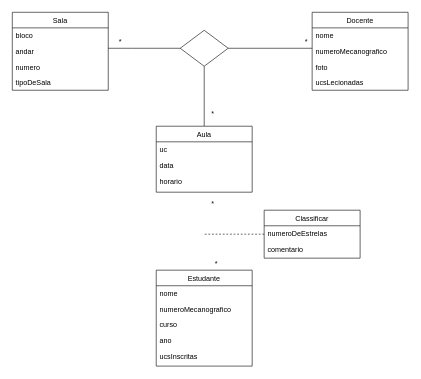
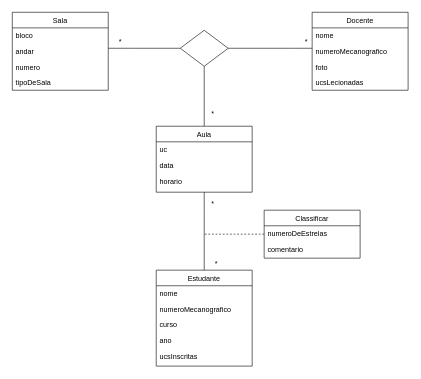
  <mxCell id="0" />
  <mxCell id="1" parent="0" />
+ <mxCell id="2" style="edgeStyle=orthogonalEdgeStyle;rounded=0;orthogonalLoop=1;jettySize=auto;html=1;exitX=0.5;exitY=0;exitDx=0;exitDy=0;entryX=0.5;entryY=1;entryDx=0;entryDy=0;endArrow=none;endFill=0;" parent="1" source="3" target="25" edge="1"><mxGeometry relative="1" as="geometry"><Array as="points"><mxPoint x="340" y="350" /><mxPoint x="340" y="350" /></Array></mxGeometry></mxCell>
  <mxCell id="3" value="Estudante" style="swimlane;fontStyle=0;align=center;verticalAlign=top;childLayout=stackLayout;horizontal=1;startSize=26;horizontalStack=0;resizeParent=1;resizeLast=0;collapsible=1;marginBottom=0;rounded=0;shadow=0;strokeWidth=1;" parent="1" vertex="1"><mxGeometry x="260" y="450" width="160" height="160" as="geometry"><mxRectangle x="230" y="140" width="160" height="26" as="alternateBounds" /></mxGeometry></mxCell>
  <mxCell id="4" value="nome" style="text;align=left;verticalAlign=top;spacingLeft=4;spacingRight=4;overflow=hidden;rotatable=0;points=[[0,0.5],[1,0.5]];portConstraint=eastwest;" parent="3" vertex="1"><mxGeometry y="26" width="160" height="26" as="geometry" /></mxCell>
  <mxCell id="5" value="numeroMecanografico" style="text;align=left;verticalAlign=top;spacingLeft=4;spacingRight=4;overflow=hidden;rotatable=0;points=[[0,0.5],[1,0.5]];portConstraint=eastwest;rounded=0;shadow=0;html=0;" parent="3" vertex="1"><mxGeometry y="52" width="160" height="26" as="geometry" /></mxCell>
  <mxCell id="6" value="curso" style="text;align=left;verticalAlign=top;spacingLeft=4;spacingRight=4;overflow=hidden;rotatable=0;points=[[0,0.5],[1,0.5]];portConstraint=eastwest;rounded=0;shadow=0;html=0;" parent="3" vertex="1"><mxGeometry y="78" width="160" height="26" as="geometry" /></mxCell>
  <mxCell id="7" value="ano" style="text;align=left;verticalAlign=top;spacingLeft=4;spacingRight=4;overflow=hidden;rotatable=0;points=[[0,0.5],[1,0.5]];portConstraint=eastwest;rounded=0;shadow=0;html=0;" parent="3" vertex="1"><mxGeometry y="104" width="160" height="26" as="geometry" /></mxCell>
  <mxCell id="8" value="ucsInscritas" style="text;align=left;verticalAlign=top;spacingLeft=4;spacingRight=4;overflow=hidden;rotatable=0;points=[[0,0.5],[1,0.5]];portConstraint=eastwest;rounded=0;shadow=0;html=0;" parent="3" vertex="1"><mxGeometry y="130" width="160" height="26" as="geometry" /></mxCell>
  <mxCell id="9" value="Docente" style="swimlane;fontStyle=0;align=center;verticalAlign=top;childLayout=stackLayout;horizontal=1;startSize=26;horizontalStack=0;resizeParent=1;resizeLast=0;collapsible=1;marginBottom=0;rounded=0;shadow=0;strokeWidth=1;" parent="1" vertex="1"><mxGeometry x="520" y="20" width="160" height="130" as="geometry"><mxRectangle x="230" y="140" width="160" height="26" as="alternateBounds" /></mxGeometry></mxCell>
  <mxCell id="10" value="nome" style="text;align=left;verticalAlign=top;spacingLeft=4;spacingRight=4;overflow=hidden;rotatable=0;points=[[0,0.5],[1,0.5]];portConstraint=eastwest;" parent="9" vertex="1"><mxGeometry y="26" width="160" height="26" as="geometry" /></mxCell>
  <mxCell id="11" value="numeroMecanografico" style="text;align=left;verticalAlign=top;spacingLeft=4;spacingRight=4;overflow=hidden;rotatable=0;points=[[0,0.5],[1,0.5]];portConstraint=eastwest;rounded=0;shadow=0;html=0;" parent="9" vertex="1"><mxGeometry y="52" width="160" height="26" as="geometry" /></mxCell>
  <mxCell id="12" value="foto" style="text;align=left;verticalAlign=top;spacingLeft=4;spacingRight=4;overflow=hidden;rotatable=0;points=[[0,0.5],[1,0.5]];portConstraint=eastwest;rounded=0;shadow=0;html=0;" parent="9" vertex="1"><mxGeometry y="78" width="160" height="26" as="geometry" /></mxCell>
  <mxCell id="13" value="ucsLecionadas&#10;" style="text;align=left;verticalAlign=top;spacingLeft=4;spacingRight=4;overflow=hidden;rotatable=0;points=[[0,0.5],[1,0.5]];portConstraint=eastwest;rounded=0;shadow=0;html=0;" parent="9" vertex="1"><mxGeometry y="104" width="160" height="26" as="geometry" /></mxCell>
  <mxCell id="14" style="edgeStyle=orthogonalEdgeStyle;rounded=0;orthogonalLoop=1;jettySize=auto;html=1;entryX=0;entryY=0.5;entryDx=0;entryDy=0;endArrow=none;endFill=0;" parent="1" source="15" target="29" edge="1"><mxGeometry relative="1" as="geometry"><Array as="points"><mxPoint x="220" y="80" /><mxPoint x="220" y="80" /></Array></mxGeometry></mxCell>
  <mxCell id="15" value="Sala" style="swimlane;fontStyle=0;align=center;verticalAlign=top;childLayout=stackLayout;horizontal=1;startSize=26;horizontalStack=0;resizeParent=1;resizeLast=0;collapsible=1;marginBottom=0;rounded=0;shadow=0;strokeWidth=1;" parent="1" vertex="1"><mxGeometry x="20" y="20" width="160" height="130" as="geometry"><mxRectangle x="230" y="140" width="160" height="26" as="alternateBounds" /></mxGeometry></mxCell>
  <mxCell id="16" value="bloco" style="text;align=left;verticalAlign=top;spacingLeft=4;spacingRight=4;overflow=hidden;rotatable=0;points=[[0,0.5],[1,0.5]];portConstraint=eastwest;" parent="15" vertex="1"><mxGeometry y="26" width="160" height="26" as="geometry" /></mxCell>
  <mxCell id="17" value="andar" style="text;align=left;verticalAlign=top;spacingLeft=4;spacingRight=4;overflow=hidden;rotatable=0;points=[[0,0.5],[1,0.5]];portConstraint=eastwest;rounded=0;shadow=0;html=0;" parent="15" vertex="1"><mxGeometry y="52" width="160" height="26" as="geometry" /></mxCell>
  <mxCell id="18" value="numero" style="text;align=left;verticalAlign=top;spacingLeft=4;spacingRight=4;overflow=hidden;rotatable=0;points=[[0,0.5],[1,0.5]];portConstraint=eastwest;rounded=0;shadow=0;html=0;" parent="15" vertex="1"><mxGeometry y="78" width="160" height="26" as="geometry" /></mxCell>
  <mxCell id="19" value="tipoDeSala" style="text;align=left;verticalAlign=top;spacingLeft=4;spacingRight=4;overflow=hidden;rotatable=0;points=[[0,0.5],[1,0.5]];portConstraint=eastwest;rounded=0;shadow=0;html=0;" parent="15" vertex="1"><mxGeometry y="104" width="160" height="26" as="geometry" /></mxCell>
  <mxCell id="20" style="edgeStyle=orthogonalEdgeStyle;rounded=0;orthogonalLoop=1;jettySize=auto;html=1;endArrow=none;endFill=0;dashed=1;" parent="1" source="21" edge="1"><mxGeometry relative="1" as="geometry"><mxPoint x="340" y="390" as="targetPoint" /></mxGeometry></mxCell>
  <mxCell id="21" value="Classificar" style="swimlane;fontStyle=0;align=center;verticalAlign=top;childLayout=stackLayout;horizontal=1;startSize=26;horizontalStack=0;resizeParent=1;resizeLast=0;collapsible=1;marginBottom=0;rounded=0;shadow=0;strokeWidth=1;" parent="1" vertex="1"><mxGeometry x="440" y="350" width="160" height="80" as="geometry"><mxRectangle x="230" y="140" width="160" height="26" as="alternateBounds" /></mxGeometry></mxCell>
  <mxCell id="22" value="numeroDeEstrelas&#10;" style="text;align=left;verticalAlign=top;spacingLeft=4;spacingRight=4;overflow=hidden;rotatable=0;points=[[0,0.5],[1,0.5]];portConstraint=eastwest;rounded=0;shadow=0;html=0;" parent="21" vertex="1"><mxGeometry y="26" width="160" height="26" as="geometry" /></mxCell>
  <mxCell id="23" value="comentario&#10;" style="text;align=left;verticalAlign=top;spacingLeft=4;spacingRight=4;overflow=hidden;rotatable=0;points=[[0,0.5],[1,0.5]];portConstraint=eastwest;" parent="21" vertex="1"><mxGeometry y="52" width="160" height="26" as="geometry" /></mxCell>
  <mxCell id="24" style="edgeStyle=orthogonalEdgeStyle;rounded=0;orthogonalLoop=1;jettySize=auto;html=1;entryX=0.5;entryY=1;entryDx=0;entryDy=0;endArrow=none;endFill=0;" parent="1" source="25" target="29" edge="1"><mxGeometry relative="1" as="geometry" /></mxCell>
  <mxCell id="25" value="Aula" style="swimlane;fontStyle=0;align=center;verticalAlign=top;childLayout=stackLayout;horizontal=1;startSize=26;horizontalStack=0;resizeParent=1;resizeLast=0;collapsible=1;marginBottom=0;rounded=0;shadow=0;strokeWidth=1;" parent="1" vertex="1"><mxGeometry x="260" y="210" width="160" height="110" as="geometry"><mxRectangle x="230" y="140" width="160" height="26" as="alternateBounds" /></mxGeometry></mxCell>
  <mxCell id="26" value="uc&#10;" style="text;align=left;verticalAlign=top;spacingLeft=4;spacingRight=4;overflow=hidden;rotatable=0;points=[[0,0.5],[1,0.5]];portConstraint=eastwest;rounded=0;shadow=0;html=0;" parent="25" vertex="1"><mxGeometry y="26" width="160" height="26" as="geometry" /></mxCell>
  <mxCell id="27" value="data" style="text;align=left;verticalAlign=top;spacingLeft=4;spacingRight=4;overflow=hidden;rotatable=0;points=[[0,0.5],[1,0.5]];portConstraint=eastwest;" parent="25" vertex="1"><mxGeometry y="52" width="160" height="26" as="geometry" /></mxCell>
  <mxCell id="28" value="horario" style="text;align=left;verticalAlign=top;spacingLeft=4;spacingRight=4;overflow=hidden;rotatable=0;points=[[0,0.5],[1,0.5]];portConstraint=eastwest;" parent="25" vertex="1"><mxGeometry y="78" width="160" height="22" as="geometry" /></mxCell>
  <mxCell id="29" value="" style="rhombus;whiteSpace=wrap;html=1;" parent="1" vertex="1"><mxGeometry x="300" y="50" width="80" height="60" as="geometry" /></mxCell>
  <mxCell id="30" style="edgeStyle=orthogonalEdgeStyle;rounded=0;orthogonalLoop=1;jettySize=auto;html=1;entryX=1;entryY=0.5;entryDx=0;entryDy=0;endArrow=none;endFill=0;" parent="1" source="11" target="29" edge="1"><mxGeometry relative="1" as="geometry"><Array as="points"><mxPoint x="480" y="80" /><mxPoint x="480" y="80" /></Array></mxGeometry></mxCell>
  <mxCell id="31" value="*" style="text;html=1;align=center;verticalAlign=middle;resizable=0;points=[];autosize=1;strokeColor=none;fillColor=none;" parent="1" vertex="1"><mxGeometry x="350" y="430" width="20" height="20" as="geometry" /></mxCell>
  <mxCell id="32" value="*" style="text;html=1;align=center;verticalAlign=middle;resizable=0;points=[];autosize=1;strokeColor=none;fillColor=none;" parent="1" vertex="1"><mxGeometry x="344" y="330" width="20" height="20" as="geometry" /></mxCell>
  <mxCell id="33" value="*" style="text;html=1;align=center;verticalAlign=middle;resizable=0;points=[];autosize=1;strokeColor=none;fillColor=none;" parent="1" vertex="1"><mxGeometry x="500" y="60" width="20" height="20" as="geometry" /></mxCell>
  <mxCell id="34" value="*" style="text;html=1;align=center;verticalAlign=middle;resizable=0;points=[];autosize=1;strokeColor=none;fillColor=none;" parent="1" vertex="1"><mxGeometry x="344" y="180" width="20" height="20" as="geometry" /></mxCell>
  <mxCell id="35" value="*" style="text;html=1;align=center;verticalAlign=middle;resizable=0;points=[];autosize=1;strokeColor=none;fillColor=none;" parent="1" vertex="1"><mxGeometry x="190" y="60" width="20" height="20" as="geometry" /></mxCell>
